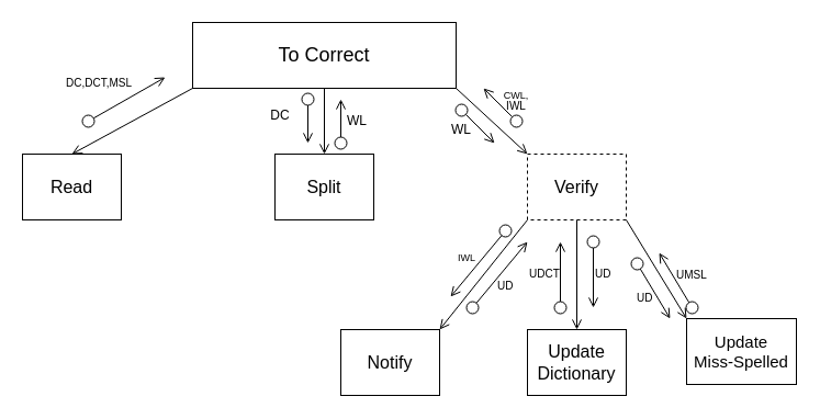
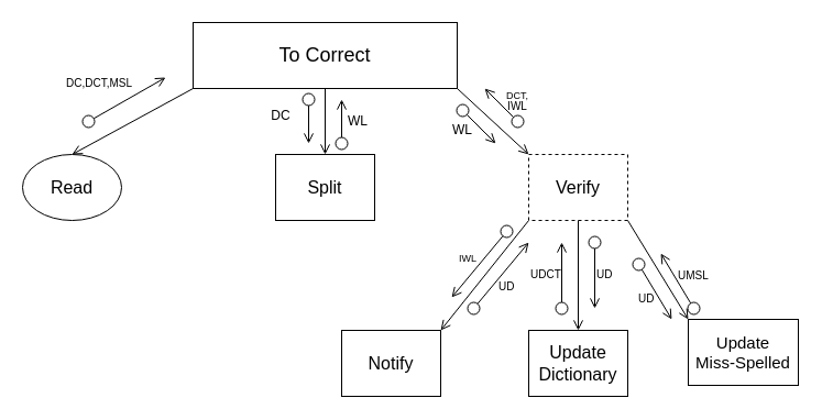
  <mxCell id="0" />
  <mxCell id="1" parent="0" />
  <mxCell id="2" value="&lt;div&gt;&lt;span style=&quot;font-size: 18px;&quot;&gt;To&amp;nbsp;&lt;/span&gt;&lt;span style=&quot;color: rgba(0, 0, 0, 0); font-family: monospace; font-size: 0px; text-align: start; text-wrap: nowrap; background-color: initial;&quot;&gt;%3CmxGraphModel%3E%3Croot%3E%3CmxCell%20id%3D%220%22%2F%3E%3CmxCell%20id%3D%221%22%20parent%3D%220%22%2F%3E%3CmxCell%20id%3D%222%22%20value%3D%22%26lt%3Bfont%20style%3D%26quot%3Bfont-size%3A%2016px%3B%26quot%3B%26gt%3BC%26lt%3B%2Ffont%26gt%3B%22%20style%3D%22rounded%3D0%3BwhiteSpace%3Dwrap%3Bhtml%3D1%3BfillColor%3Dnone%3B%22%20vertex%3D%221%22%20parent%3D%221%22%3E%3CmxGeometry%20x%3D%22330%22%20y%3D%22200%22%20width%3D%2290%22%20height%3D%2260%22%20as%3D%22geometry%22%2F%3E%3C%2FmxCell%3E%3C%2Froot%3E%3C%2FmxGraphModel%3E&lt;/span&gt;&lt;span style=&quot;font-size: 18px; background-color: initial;&quot;&gt;Correct&lt;/span&gt;&lt;/div&gt;" style="rounded=0;whiteSpace=wrap;html=1;fillColor=none;" vertex="1" parent="1"><mxGeometry x="175" y="20" width="240" height="60" as="geometry" /></mxCell>
- <mxCell id="3" value="&lt;span style=&quot;font-size: 16px;&quot;&gt;Read&lt;/span&gt;" style="rounded=0;whiteSpace=wrap;html=1;fillColor=none;" vertex="1" parent="1"><mxGeometry x="20" y="140" width="90" height="60" as="geometry" /></mxCell>
+ <mxCell id="3" value="&lt;span style=&quot;font-size: 16px;&quot;&gt;Read&lt;/span&gt;" style="ellipse;whiteSpace=wrap;html=1;fillColor=none;" vertex="1" parent="1"><mxGeometry x="20" y="140" width="90" height="60" as="geometry" /></mxCell>
  <mxCell id="4" value="&lt;span style=&quot;font-size: 16px;&quot;&gt;Split&lt;/span&gt;" style="rounded=0;whiteSpace=wrap;html=1;fillColor=none;" vertex="1" parent="1"><mxGeometry x="250" y="140" width="90" height="60" as="geometry" /></mxCell>
  <mxCell id="5" value="&lt;span style=&quot;font-size: 16px;&quot;&gt;Verify&lt;/span&gt;" style="rounded=0;whiteSpace=wrap;html=1;fillColor=none;dashed=1;" vertex="1" parent="1"><mxGeometry x="480" y="140" width="90" height="60" as="geometry" /></mxCell>
  <mxCell id="6" value="&lt;span style=&quot;font-size: 16px;&quot;&gt;Update&lt;/span&gt;&lt;div&gt;&lt;span style=&quot;font-size: 16px;&quot;&gt;Dictionary&lt;/span&gt;&lt;/div&gt;" style="rounded=0;whiteSpace=wrap;html=1;fillColor=none;" vertex="1" parent="1"><mxGeometry x="480" y="300" width="90" height="60" as="geometry" /></mxCell>
  <mxCell id="7" value="&lt;span style=&quot;font-size: 16px;&quot;&gt;Notify&lt;/span&gt;" style="rounded=0;whiteSpace=wrap;html=1;fillColor=none;" vertex="1" parent="1"><mxGeometry x="310" y="300" width="90" height="60" as="geometry" /></mxCell>
  <mxCell id="8" value="&lt;font style=&quot;font-size: 15px;&quot;&gt;Update&lt;/font&gt;&lt;div&gt;&lt;font style=&quot;font-size: 15px;&quot;&gt;Miss-Spelled&lt;/font&gt;&lt;/div&gt;" style="rounded=0;whiteSpace=wrap;html=1;fillColor=none;" vertex="1" parent="1"><mxGeometry x="625" y="290" width="100" height="60" as="geometry" /></mxCell>
  <mxCell id="9" value="" style="endArrow=open;endSize=7;html=1;rounded=0;exitX=0;exitY=1;exitDx=0;exitDy=0;entryX=0.5;entryY=0;entryDx=0;entryDy=0;" edge="1" parent="1" source="2" target="3"><mxGeometry width="160" relative="1" as="geometry"><mxPoint x="230" y="40" as="sourcePoint" /><mxPoint x="-15" y="140" as="targetPoint" /></mxGeometry></mxCell>
  <mxCell id="10" value="" style="endArrow=open;endSize=7;html=1;rounded=0;entryX=0.5;entryY=0;entryDx=0;entryDy=0;exitX=0.5;exitY=1;exitDx=0;exitDy=0;" edge="1" parent="1" source="2" target="4"><mxGeometry width="160" relative="1" as="geometry"><mxPoint x="290" y="90" as="sourcePoint" /><mxPoint x="-5" y="150" as="targetPoint" /></mxGeometry></mxCell>
  <mxCell id="11" value="" style="endArrow=open;endSize=7;html=1;rounded=0;entryX=0;entryY=0;entryDx=0;entryDy=0;exitX=1;exitY=1;exitDx=0;exitDy=0;" edge="1" parent="1" source="2" target="5"><mxGeometry width="160" relative="1" as="geometry"><mxPoint x="305" y="90" as="sourcePoint" /><mxPoint x="305" y="150" as="targetPoint" /></mxGeometry></mxCell>
  <mxCell id="12" value="" style="endArrow=open;endSize=7;html=1;rounded=0;entryX=0.5;entryY=0;entryDx=0;entryDy=0;exitX=0.5;exitY=1;exitDx=0;exitDy=0;" edge="1" parent="1" source="5" target="6"><mxGeometry width="160" relative="1" as="geometry"><mxPoint x="518" y="200" as="sourcePoint" /><mxPoint x="490" y="150" as="targetPoint" /></mxGeometry></mxCell>
  <mxCell id="13" value="" style="endArrow=open;endSize=7;html=1;rounded=0;entryX=0;entryY=0;entryDx=0;entryDy=0;exitX=1;exitY=1;exitDx=0;exitDy=0;" edge="1" parent="1" source="5" target="8"><mxGeometry width="160" relative="1" as="geometry"><mxPoint x="535" y="210" as="sourcePoint" /><mxPoint x="535" y="310" as="targetPoint" /></mxGeometry></mxCell>
  <mxCell id="14" value="" style="endArrow=open;endSize=7;html=1;rounded=0;entryX=1;entryY=0;entryDx=0;entryDy=0;exitX=0;exitY=1;exitDx=0;exitDy=0;" edge="1" parent="1" source="5" target="7"><mxGeometry width="160" relative="1" as="geometry"><mxPoint x="545" y="220" as="sourcePoint" /><mxPoint x="545" y="320" as="targetPoint" /></mxGeometry></mxCell>
  <mxCell id="15" value="" style="html=1;verticalAlign=bottom;startArrow=oval;startFill=0;endArrow=open;startSize=11;endSize=7;curved=0;rounded=0;targetPerimeterSpacing=15;sourcePerimeterSpacing=19;jumpStyle=none;" edge="1" parent="1"><mxGeometry width="80" relative="1" as="geometry"><mxPoint x="80" y="110" as="sourcePoint" /><mxPoint x="150" y="70" as="targetPoint" /></mxGeometry></mxCell>
  <mxCell id="16" value="&lt;font style=&quot;font-size: 10px;&quot;&gt;DC,DCT,MSL&lt;/font&gt;" style="text;html=1;align=center;verticalAlign=middle;whiteSpace=wrap;rounded=0;" vertex="1" parent="1"><mxGeometry x="60" y="60" width="60" height="30" as="geometry" /></mxCell>
  <mxCell id="17" value="" style="html=1;verticalAlign=bottom;startArrow=oval;startFill=0;endArrow=open;startSize=11;endSize=7;curved=0;rounded=0;targetPerimeterSpacing=15;sourcePerimeterSpacing=19;jumpStyle=none;" edge="1" parent="1"><mxGeometry width="80" relative="1" as="geometry"><mxPoint x="280" y="90" as="sourcePoint" /><mxPoint x="280" y="130" as="targetPoint" /></mxGeometry></mxCell>
  <mxCell id="18" value="" style="html=1;verticalAlign=bottom;startArrow=oval;startFill=0;endArrow=open;startSize=11;endSize=7;curved=0;rounded=0;targetPerimeterSpacing=15;sourcePerimeterSpacing=19;jumpStyle=none;" edge="1" parent="1"><mxGeometry width="80" relative="1" as="geometry"><mxPoint x="310" y="130" as="sourcePoint" /><mxPoint x="310" y="90" as="targetPoint" /></mxGeometry></mxCell>
  <mxCell id="19" value="DC" style="text;html=1;align=center;verticalAlign=middle;whiteSpace=wrap;rounded=0;" vertex="1" parent="1"><mxGeometry x="240" y="90" width="30" height="30" as="geometry" /></mxCell>
  <mxCell id="20" value="WL" style="text;html=1;align=center;verticalAlign=middle;whiteSpace=wrap;rounded=0;" vertex="1" parent="1"><mxGeometry x="310" y="100" width="30" height="20" as="geometry" /></mxCell>
  <mxCell id="21" value="" style="html=1;verticalAlign=bottom;startArrow=oval;startFill=0;endArrow=open;startSize=11;endSize=7;curved=0;rounded=0;targetPerimeterSpacing=15;sourcePerimeterSpacing=19;jumpStyle=none;" edge="1" parent="1"><mxGeometry width="80" relative="1" as="geometry"><mxPoint x="420" y="100" as="sourcePoint" /><mxPoint x="450" y="130" as="targetPoint" /></mxGeometry></mxCell>
  <mxCell id="22" value="" style="html=1;verticalAlign=bottom;startArrow=oval;startFill=0;endArrow=open;startSize=11;endSize=7;curved=0;rounded=0;targetPerimeterSpacing=15;sourcePerimeterSpacing=19;jumpStyle=none;" edge="1" parent="1"><mxGeometry width="80" relative="1" as="geometry"><mxPoint x="470" y="110" as="sourcePoint" /><mxPoint x="440" y="80" as="targetPoint" /></mxGeometry></mxCell>
  <mxCell id="23" value="WL" style="text;html=1;align=center;verticalAlign=middle;whiteSpace=wrap;rounded=0;" vertex="1" parent="1"><mxGeometry x="410" y="110" width="20" height="15" as="geometry" /></mxCell>
- <mxCell id="24" value="&lt;font style=&quot;font-size: 9px;&quot;&gt;CWL,&lt;/font&gt;" style="text;html=1;align=center;verticalAlign=middle;whiteSpace=wrap;rounded=0;" vertex="1" parent="1"><mxGeometry x="460" y="80" width="20" height="12.5" as="geometry" /></mxCell>
+ <mxCell id="24" value="&lt;font style=&quot;font-size: 9px;&quot;&gt;DCT,&lt;/font&gt;" style="text;html=1;align=center;verticalAlign=middle;whiteSpace=wrap;rounded=0;" vertex="1" parent="1"><mxGeometry x="460" y="80" width="20" height="12.5" as="geometry" /></mxCell>
  <mxCell id="25" value="&lt;font size=&quot;1&quot;&gt;IWL&lt;/font&gt;&lt;span style=&quot;color: rgba(0, 0, 0, 0); font-family: monospace; font-size: 0px; text-align: start; text-wrap: nowrap;&quot;&gt;%3CmxGraphModel%3E%3Croot%3E%3CmxCell%20id%3D%220%22%2F%3E%3CmxCell%20id%3D%221%22%20parent%3D%220%22%2F%3E%3CmxCell%20id%3D%222%22%20value%3D%22%22%20style%3D%22html%3D1%3BverticalAlign%3Dbottom%3BstartArrow%3Doval%3BstartFill%3D0%3BendArrow%3Dopen%3BstartSize%3D11%3BendSize%3D7%3Bcurved%3D0%3Brounded%3D0%3BtargetPerimeterSpacing%3D15%3BsourcePerimeterSpacing%3D19%3BjumpStyle%3Dnone%3B%22%20edge%3D%221%22%20parent%3D%221%22%3E%3CmxGeometry%20width%3D%2280%22%20relative%3D%221%22%20as%3D%22geometry%22%3E%3CmxPoint%20x%3D%22610%22%20y%3D%22140%22%20as%3D%22sourcePoint%22%2F%3E%3CmxPoint%20x%3D%22660%22%20y%3D%22170%22%20as%3D%22targetPoint%22%2F%3E%3C%2FmxGeometry%3E%3C%2FmxCell%3E%3C%2Froot%3E%3C%2FmxGraphModel%3E&lt;/span&gt;&lt;span style=&quot;color: rgba(0, 0, 0, 0); font-family: monospace; font-size: 0px; text-align: start; text-wrap: nowrap;&quot;&gt;%3CmxGraphModel%3E%3Croot%3E%3CmxCell%20id%3D%220%22%2F%3E%3CmxCell%20id%3D%221%22%20parent%3D%220%22%2F%3E%3CmxCell%20id%3D%222%22%20value%3D%22%22%20style%3D%22html%3D1%3BverticalAlign%3Dbottom%3BstartArrow%3Doval%3BstartFill%3D0%3BendArrow%3Dopen%3BstartSize%3D11%3BendSize%3D7%3Bcurved%3D0%3Brounded%3D0%3BtargetPerimeterSpacing%3D15%3BsourcePerimeterSpacing%3D19%3BjumpStyle%3Dnone%3B%22%20edge%3D%221%22%20parent%3D%221%22%3E%3CmxGeometry%20width%3D%2280%22%20relative%3D%221%22%20as%3D%22geometry%22%3E%3CmxPoint%20x%3D%22610%22%20y%3D%22140%22%20as%3D%22sourcePoint%22%2F%3E%3CmxPoint%20x%3D%22660%22%20y%3D%22170%22%20as%3D%22targetPoint%22%2F%3E%3C%2FmxGeometry%3E%3C%2FmxCell%3E%3C%2Froot%3E%3C%2FmxGraphModel%3&lt;/span&gt;" style="text;html=1;align=center;verticalAlign=middle;whiteSpace=wrap;rounded=0;" vertex="1" parent="1"><mxGeometry x="460" y="90" width="20" height="12.5" as="geometry" /></mxCell>
  <mxCell id="26" value="" style="html=1;verticalAlign=bottom;startArrow=oval;startFill=0;endArrow=open;startSize=11;endSize=7;curved=0;rounded=0;targetPerimeterSpacing=15;sourcePerimeterSpacing=19;jumpStyle=none;" edge="1" parent="1"><mxGeometry width="80" relative="1" as="geometry"><mxPoint x="460" y="210" as="sourcePoint" /><mxPoint x="410" y="270" as="targetPoint" /></mxGeometry></mxCell>
  <mxCell id="27" value="" style="html=1;verticalAlign=bottom;startArrow=oval;startFill=0;endArrow=open;startSize=11;endSize=7;curved=0;rounded=0;targetPerimeterSpacing=15;sourcePerimeterSpacing=19;jumpStyle=none;" edge="1" parent="1"><mxGeometry width="80" relative="1" as="geometry"><mxPoint x="430" y="280" as="sourcePoint" /><mxPoint x="480" y="220" as="targetPoint" /></mxGeometry></mxCell>
  <mxCell id="28" value="" style="html=1;verticalAlign=bottom;startArrow=oval;startFill=0;endArrow=open;startSize=11;endSize=7;curved=0;rounded=0;targetPerimeterSpacing=15;sourcePerimeterSpacing=19;jumpStyle=none;" edge="1" parent="1"><mxGeometry width="80" relative="1" as="geometry"><mxPoint x="510" y="280" as="sourcePoint" /><mxPoint x="510" y="220" as="targetPoint" /></mxGeometry></mxCell>
  <mxCell id="29" value="" style="html=1;verticalAlign=bottom;startArrow=oval;startFill=0;endArrow=open;startSize=11;endSize=7;curved=0;rounded=0;targetPerimeterSpacing=15;sourcePerimeterSpacing=19;jumpStyle=none;" edge="1" parent="1"><mxGeometry width="80" relative="1" as="geometry"><mxPoint x="540" y="220" as="sourcePoint" /><mxPoint x="540" y="280" as="targetPoint" /></mxGeometry></mxCell>
  <mxCell id="30" value="" style="html=1;verticalAlign=bottom;startArrow=oval;startFill=0;endArrow=open;startSize=11;endSize=7;curved=0;rounded=0;targetPerimeterSpacing=15;sourcePerimeterSpacing=19;jumpStyle=none;" edge="1" parent="1"><mxGeometry width="80" relative="1" as="geometry"><mxPoint x="580" y="240" as="sourcePoint" /><mxPoint x="610" y="290" as="targetPoint" /></mxGeometry></mxCell>
  <mxCell id="31" value="" style="html=1;verticalAlign=bottom;startArrow=oval;startFill=0;endArrow=open;startSize=11;endSize=7;curved=0;rounded=0;targetPerimeterSpacing=15;sourcePerimeterSpacing=19;jumpStyle=none;" edge="1" parent="1"><mxGeometry width="80" relative="1" as="geometry"><mxPoint x="630" y="280" as="sourcePoint" /><mxPoint x="600" y="230" as="targetPoint" /></mxGeometry></mxCell>
  <mxCell id="32" value="&lt;font size=&quot;1&quot;&gt;UD&lt;/font&gt;" style="text;html=1;align=left;verticalAlign=middle;whiteSpace=wrap;rounded=0;" vertex="1" parent="1"><mxGeometry x="451" y="256" width="20" height="7.5" as="geometry" /></mxCell>
  <mxCell id="33" value="&lt;font size=&quot;1&quot;&gt;UD&lt;/font&gt;" style="text;html=1;align=left;verticalAlign=middle;whiteSpace=wrap;rounded=0;" vertex="1" parent="1"><mxGeometry x="540" y="245" width="20" height="7.5" as="geometry" /></mxCell>
  <mxCell id="34" value="&lt;font size=&quot;1&quot;&gt;UD&lt;/font&gt;" style="text;html=1;align=left;verticalAlign=middle;whiteSpace=wrap;rounded=0;" vertex="1" parent="1"><mxGeometry x="578" y="267" width="20" height="7.5" as="geometry" /></mxCell>
  <mxCell id="35" value="&lt;font size=&quot;1&quot;&gt;UDCT&lt;/font&gt;" style="text;html=1;align=left;verticalAlign=middle;whiteSpace=wrap;rounded=0;" vertex="1" parent="1"><mxGeometry x="480" y="245" width="30" height="7.5" as="geometry" /></mxCell>
  <mxCell id="36" value="&lt;font size=&quot;1&quot;&gt;UMSL&lt;/font&gt;" style="text;html=1;align=left;verticalAlign=middle;whiteSpace=wrap;rounded=0;" vertex="1" parent="1"><mxGeometry x="614" y="246" width="30" height="7.5" as="geometry" /></mxCell>
  <mxCell id="37" value="&lt;font style=&quot;font-size: 9px;&quot;&gt;IWL&lt;/font&gt;" style="text;html=1;align=left;verticalAlign=middle;whiteSpace=wrap;rounded=0;" vertex="1" parent="1"><mxGeometry x="415" y="230" width="20" height="7.5" as="geometry" /></mxCell>
